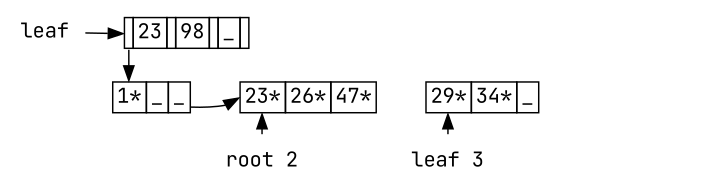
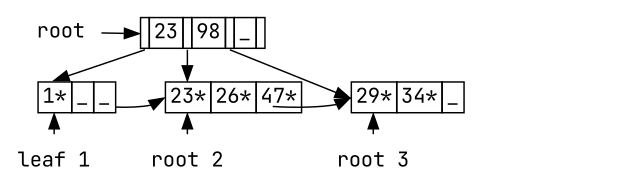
  digraph {
    fontname="JetBrains Mono"
    nodespe=0.1
    ranksep=0.1
    splines=false
    node [fontname="JetBrains Mono" shape=none]
    edge [fontname="JetBrains Mono" headport=key0]
    n1 [label=<<table border="0" cellborder="1" cellspacing="0">                     <tr>                         <td port="connector0"></td>                         <td port="key0">23</td>                         <td port="connector1"></td>                         <td port="key1">98</td>                         <td port="connector2"></td>                         <td port="key2">_</td>                         <td port="connector3"></td>                     </tr>                 </table>>]
-   n2 [label=leaf]
+   n2 [label=root]
    n3 [label=<<table border="0" cellborder="1" cellspacing="0">                     <tr>                         <td port="key0">1*</td>                         <td port="key1">_</td>                         <td port="key2">_</td>                     </tr>                 </table>>]
    n4 [label=<<table border="0" cellborder="1" cellspacing="0">                     <tr>                         <td port="key0">23*</td>                         <td port="key1">26*</td>                         <td port="key2">47*</td>                     </tr>                 </table>>]
    n5 [label=<<table border="0" cellborder="1" cellspacing="0">                     <tr>                         <td port="key0">29*</td>                         <td port="key1">34*</td>                         <td port="key2">_</td>                     </tr>                 </table>>]
+   n6 [label="leaf 1"]
    n7 [label="root 2"]
-   n8 [label="leaf 3"]
+   n8 [label="root 3"]
    leaves [style=invisible shape=""]
    subgraph sub_1 {
      rank=min
      n1
      n2
    }
    subgraph sub_2 {
      rank=same
      n3
      n4
      n5
    }
    subgraph sub_3 {
      rank=max
+     n6
      n7
      n8
    }
    n1 -> n3 [tailport=connector0]
+   n1 -> n4 [tailport=connector1]
+   n1 -> n5 [tailport=connector2]
    n2 -> n1 [headport=connector0]
    n3 -> n4 [constraint=false dir=both]
+   n4 -> n5 [constraint=false dir=both]
+   n6 -> n3
+   n6 -> n7 [constraint=false style=invis]
    n7 -> n4
    n7 -> n8 [constraint=false style=invis]
    n8 -> n5
+   leaves -> n6 [constraint=false style=invis]
  }
